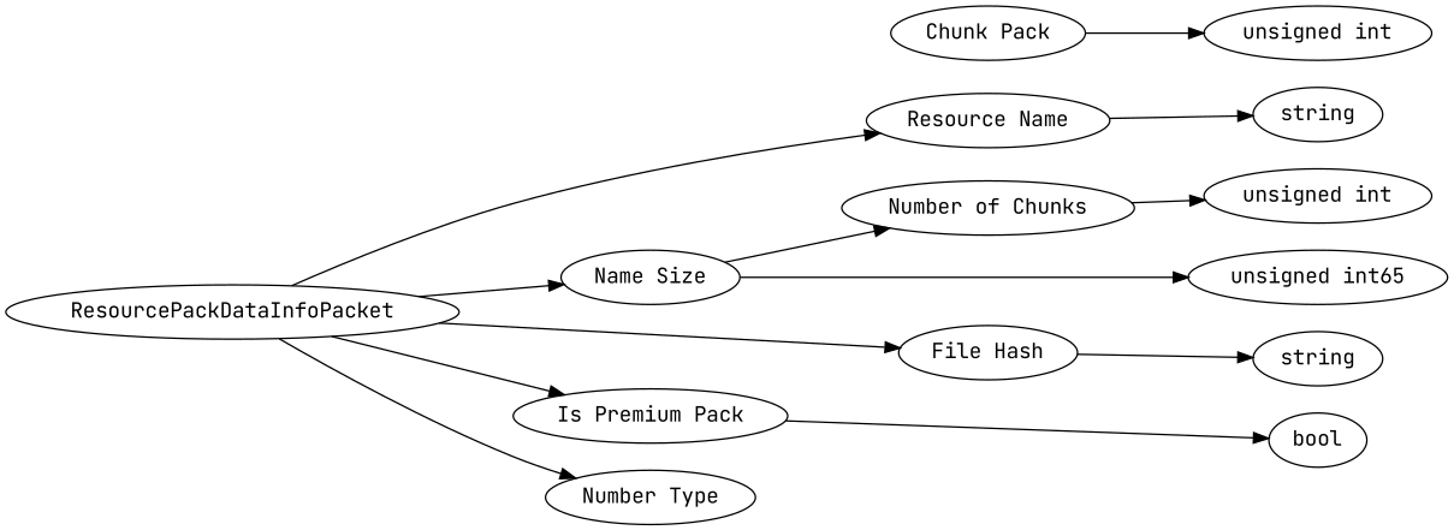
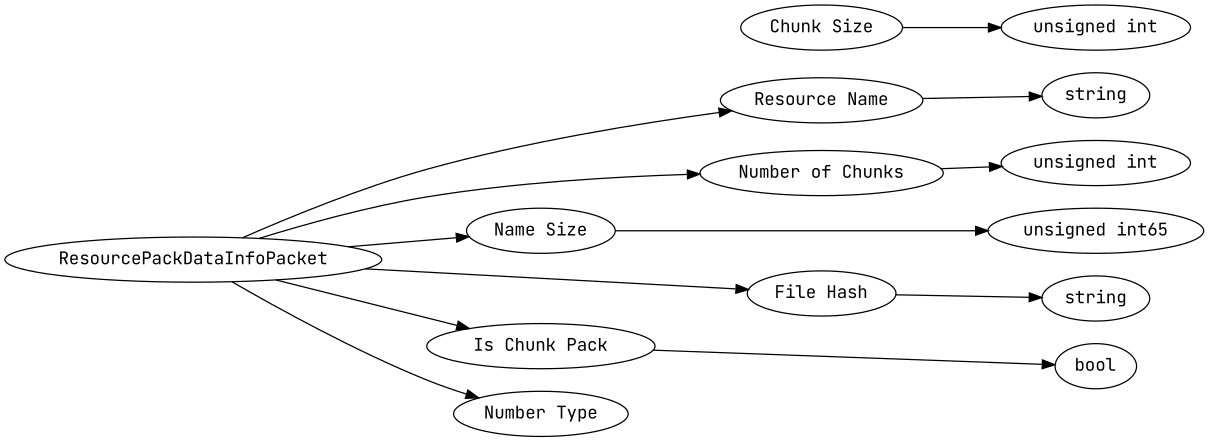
  digraph {
    fontname="JetBrains Mono"
    rankdir=LR
    node [fontname="JetBrains Mono"]
    edge [fontname="JetBrains Mono"]
    n1 [label=string]
    n2 [label="unsigned int"]
    n3 [label="unsigned int"]
    n4 [label="unsigned int65"]
    n5 [label=string]
    n6 [label=bool]
    n7 [label=ResourcePackDataInfoPacket]
    n8 [label="Resource Name"]
    n9 [label="Number of Chunks"]
    n10 [label="Name Size"]
    n11 [label="File Hash"]
-   n12 [label="Is Premium Pack"]
+   n12 [label="Is Chunk Pack"]
    n13 [label="Number Type"]
-   n14 [label="Chunk Pack"]
+   n14 [label="Chunk Size"]
    subgraph sub_1 {
      rank=max
      n1
      n2
      n3
      n4
      n5
      n6
    }
    n7 -> n8
-   n10 -> n9
+   n7 -> n9
    n7 -> n10
    n7 -> n11
    n7 -> n12
    n7 -> n13
    n8 -> n1
    n9 -> n3
    n10 -> n4
    n11 -> n5
    n12 -> n6
    n14 -> n2
  }
